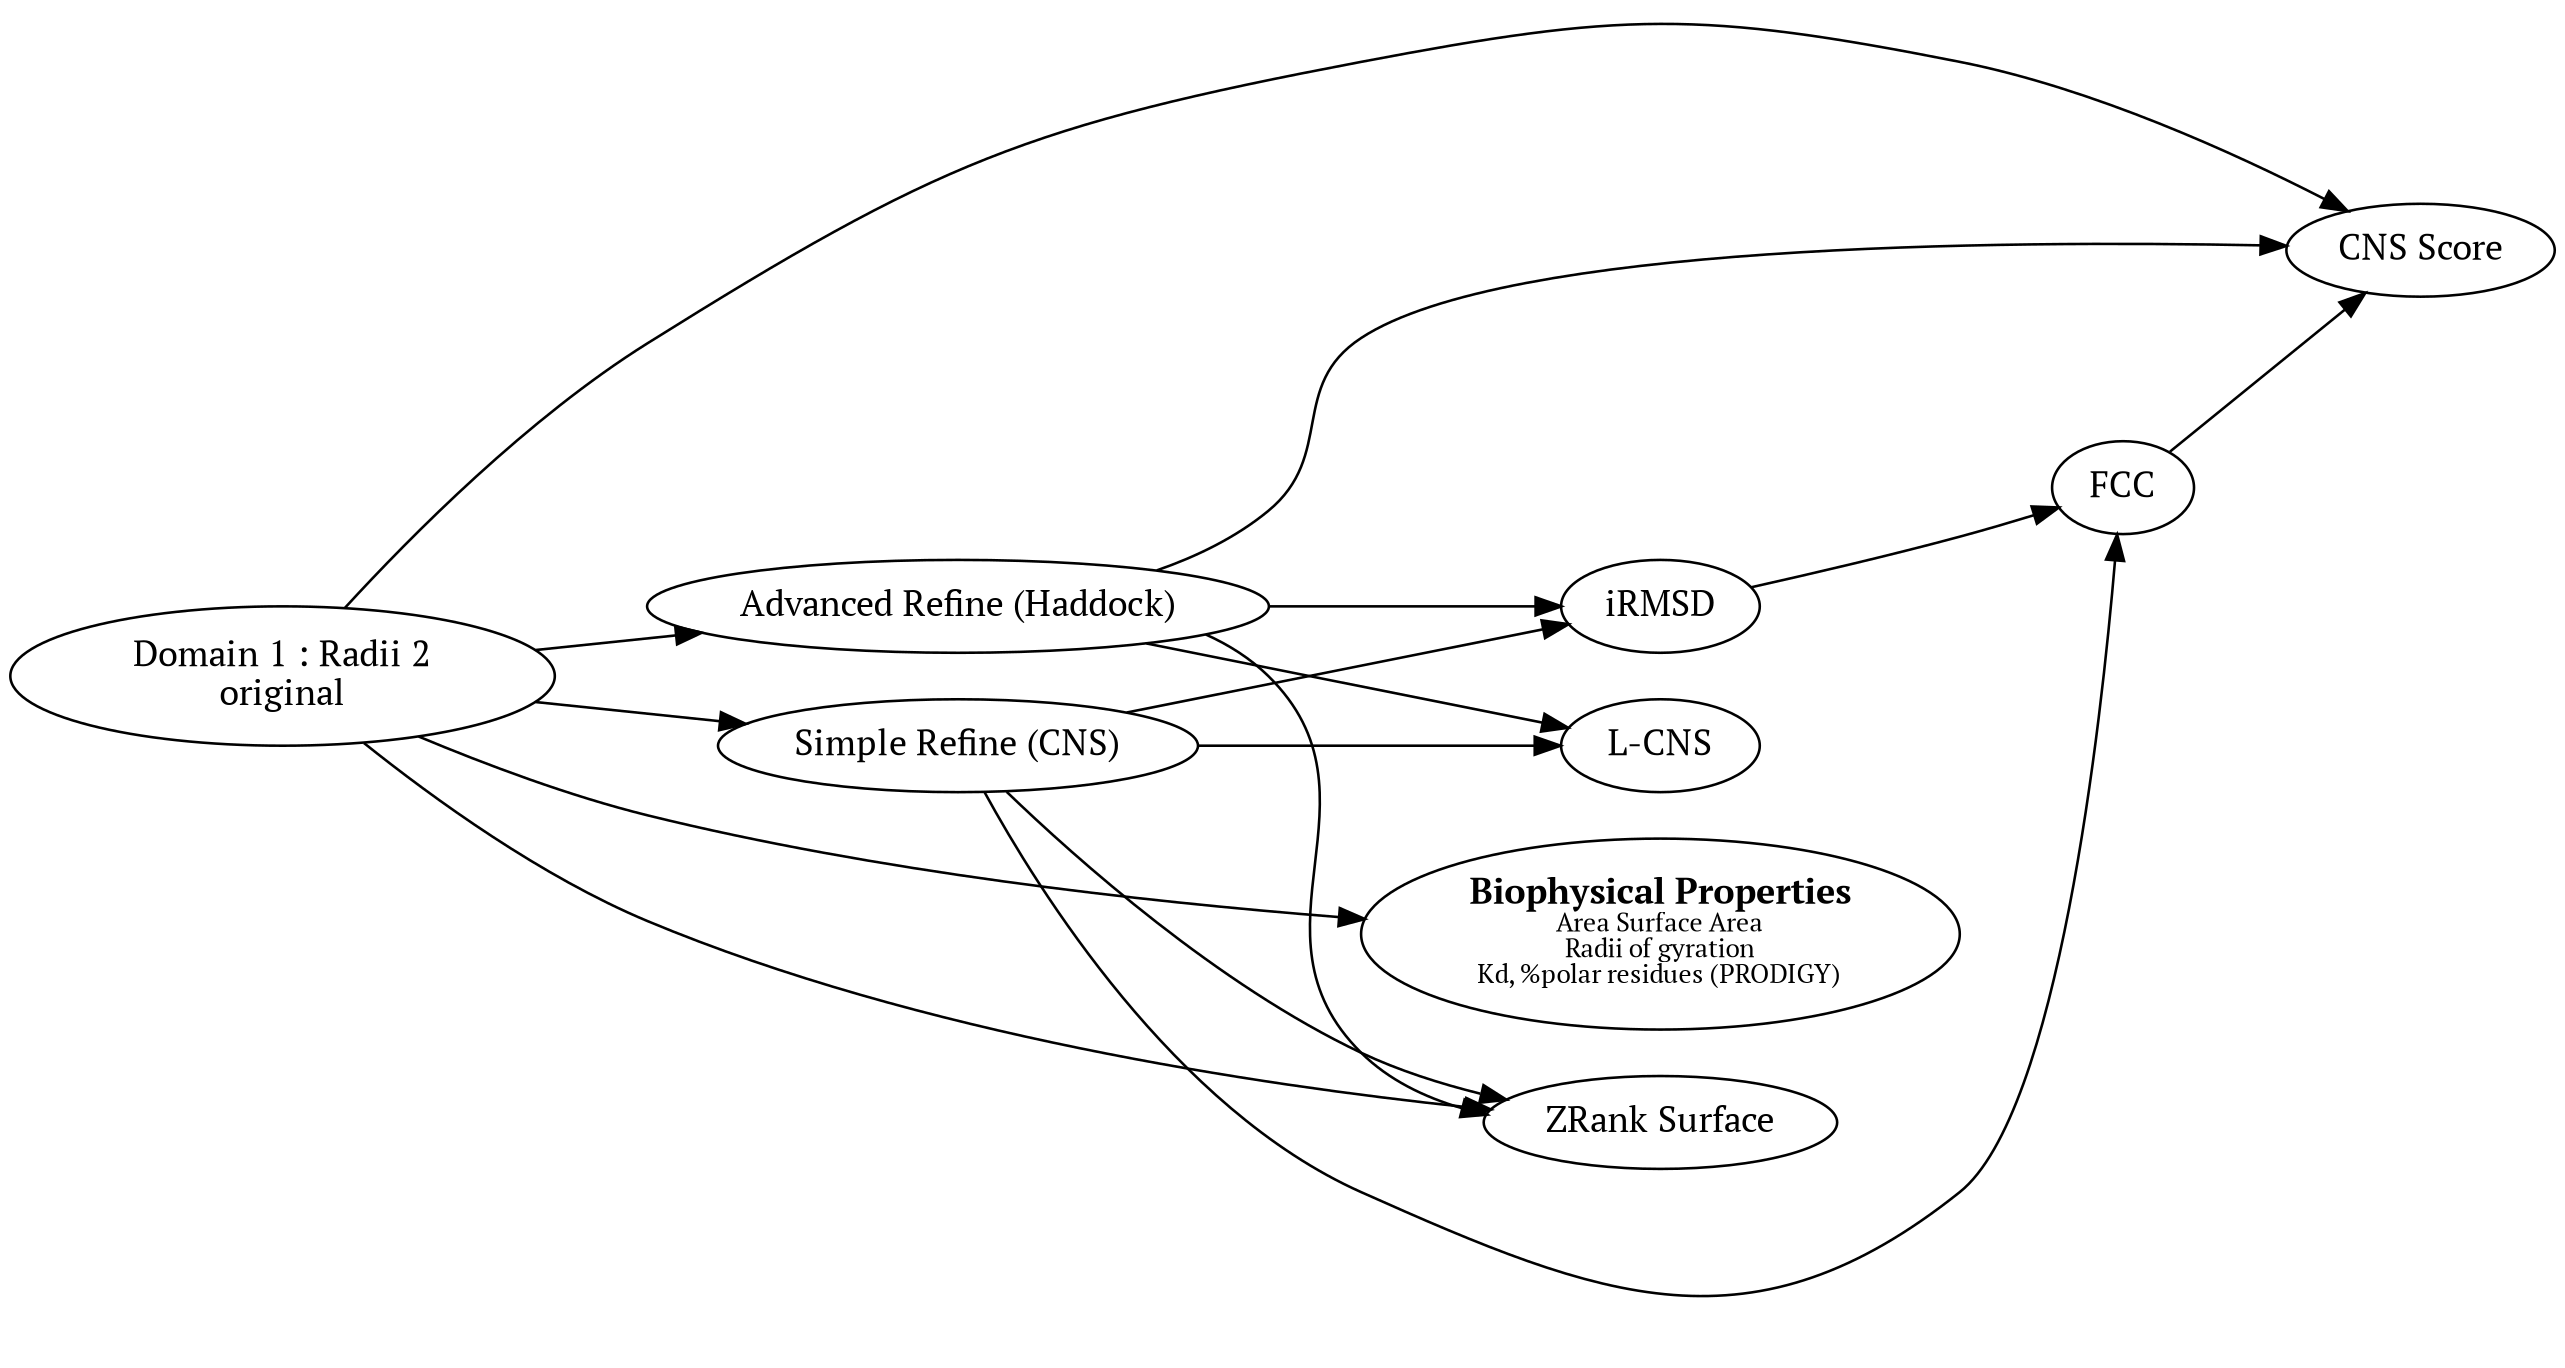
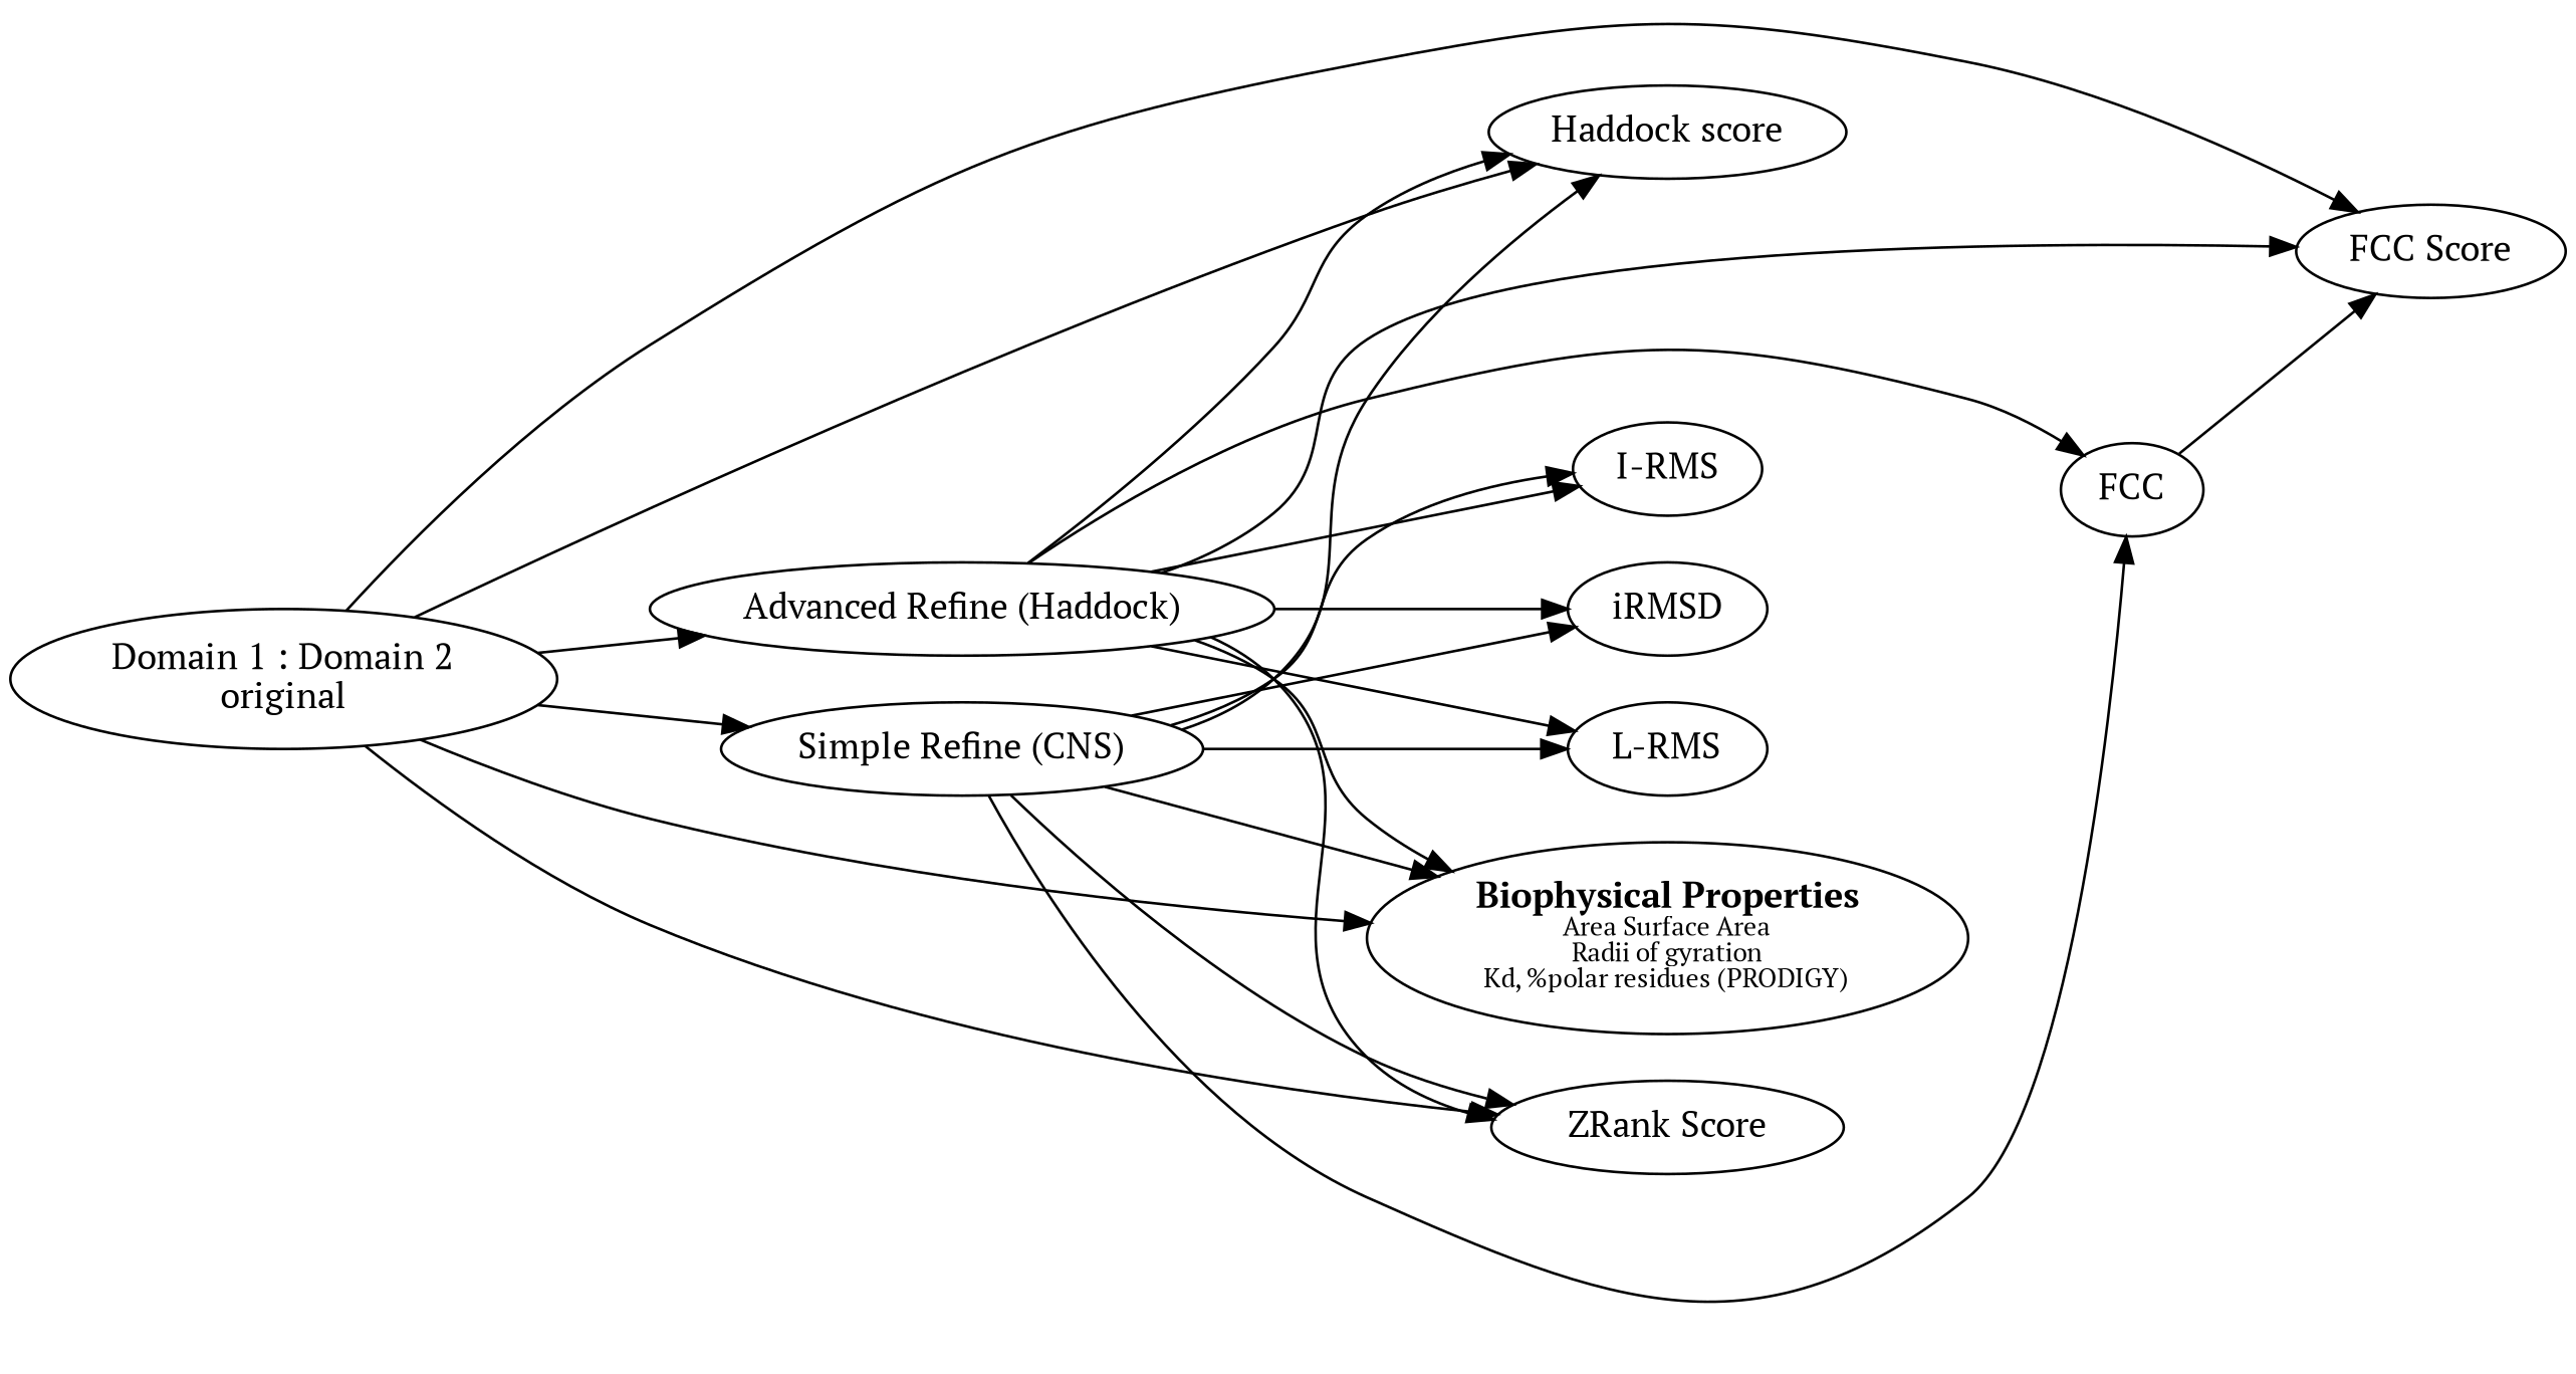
  digraph {
    fontname="PT Serif"
    rankdir=LR
    node [fontname="PT Serif"]
    edge [fontname="PT Serif"]
-   n1 [label="Domain 1 : Radii 2\noriginal"]
+   n1 [label="Domain 1 : Domain 2\noriginal"]
    n2 [label="Simple Refine (CNS)"]
    n3 [label="Advanced Refine (Haddock)"]
-   n4 [label="CNS Score"]
-   n6 [label="ZRank Surface"]
+   n4 [label="FCC Score"]
+   n5 [label="Haddock score"]
+   n6 [label="ZRank Score"]
    n7 [label=<<B>Biophysical Properties</B><BR/><FONT POINT-SIZE="10">Area Surface Area<BR/>Radii of gyration<BR/>Kd, %polar residues (PRODIGY)</FONT>>]
-   n9 [label="L-CNS"]
+   n8 [label="I-RMS"]
+   n9 [label="L-RMS"]
    n10 [label=FCC]
    n11 [label=iRMSD]
    n1 -> n2
    n1 -> n3
    n1 -> n4
+   n1 -> n5
    n1 -> n6
    n1 -> n7
+   n2 -> n5
    n2 -> n6
+   n2 -> n7
+   n2 -> n8
    n2 -> n9
    n2 -> n10
    n2 -> n11
    n3 -> n4
+   n3 -> n5
    n3 -> n6
+   n3 -> n7
+   n3 -> n8
    n3 -> n9
-   n11 -> n10
+   n3 -> n10
    n3 -> n11
    n10 -> n4
  }
